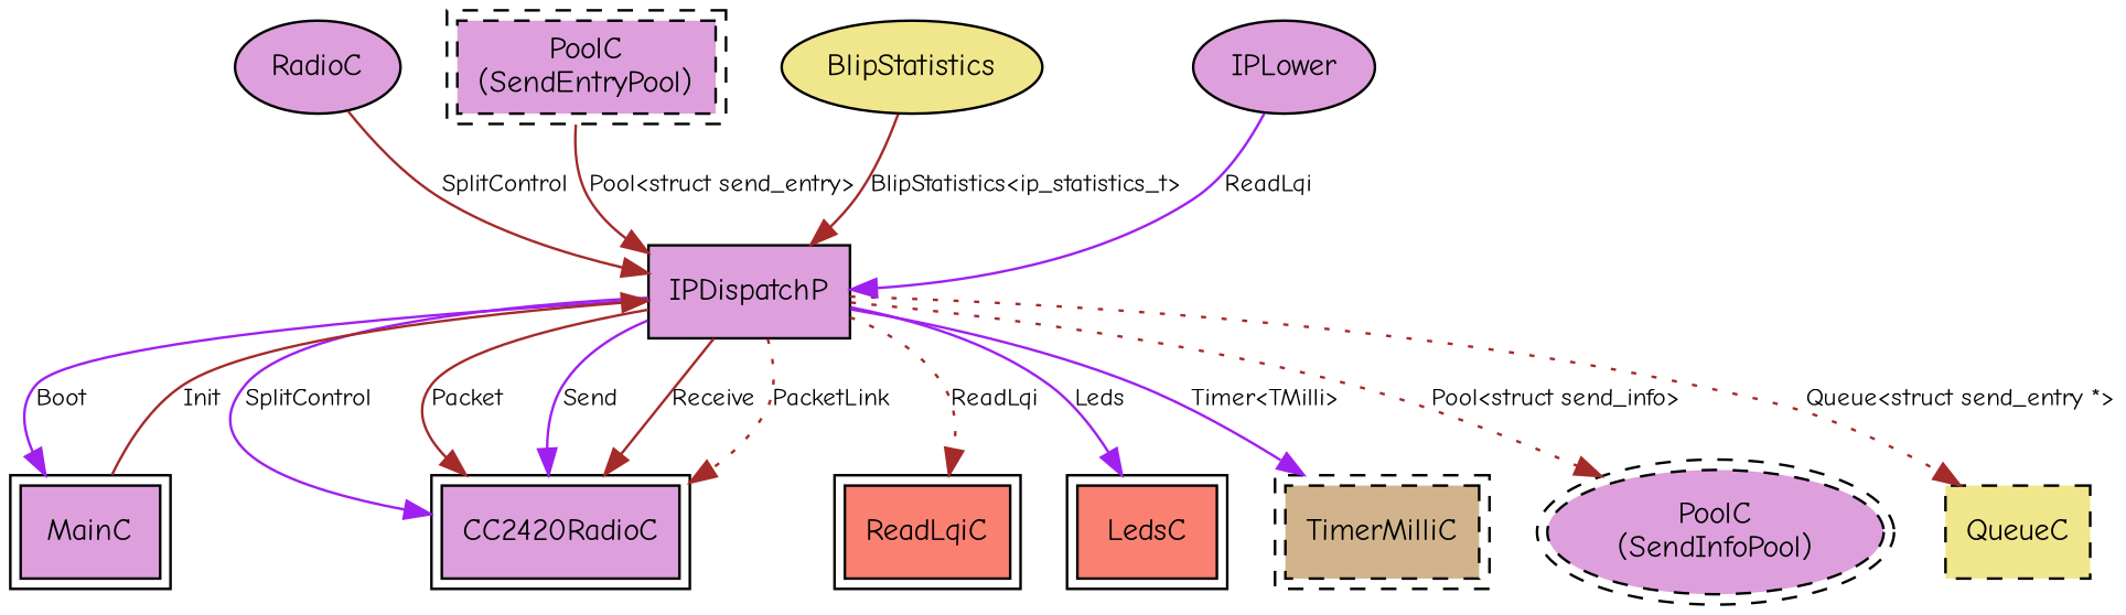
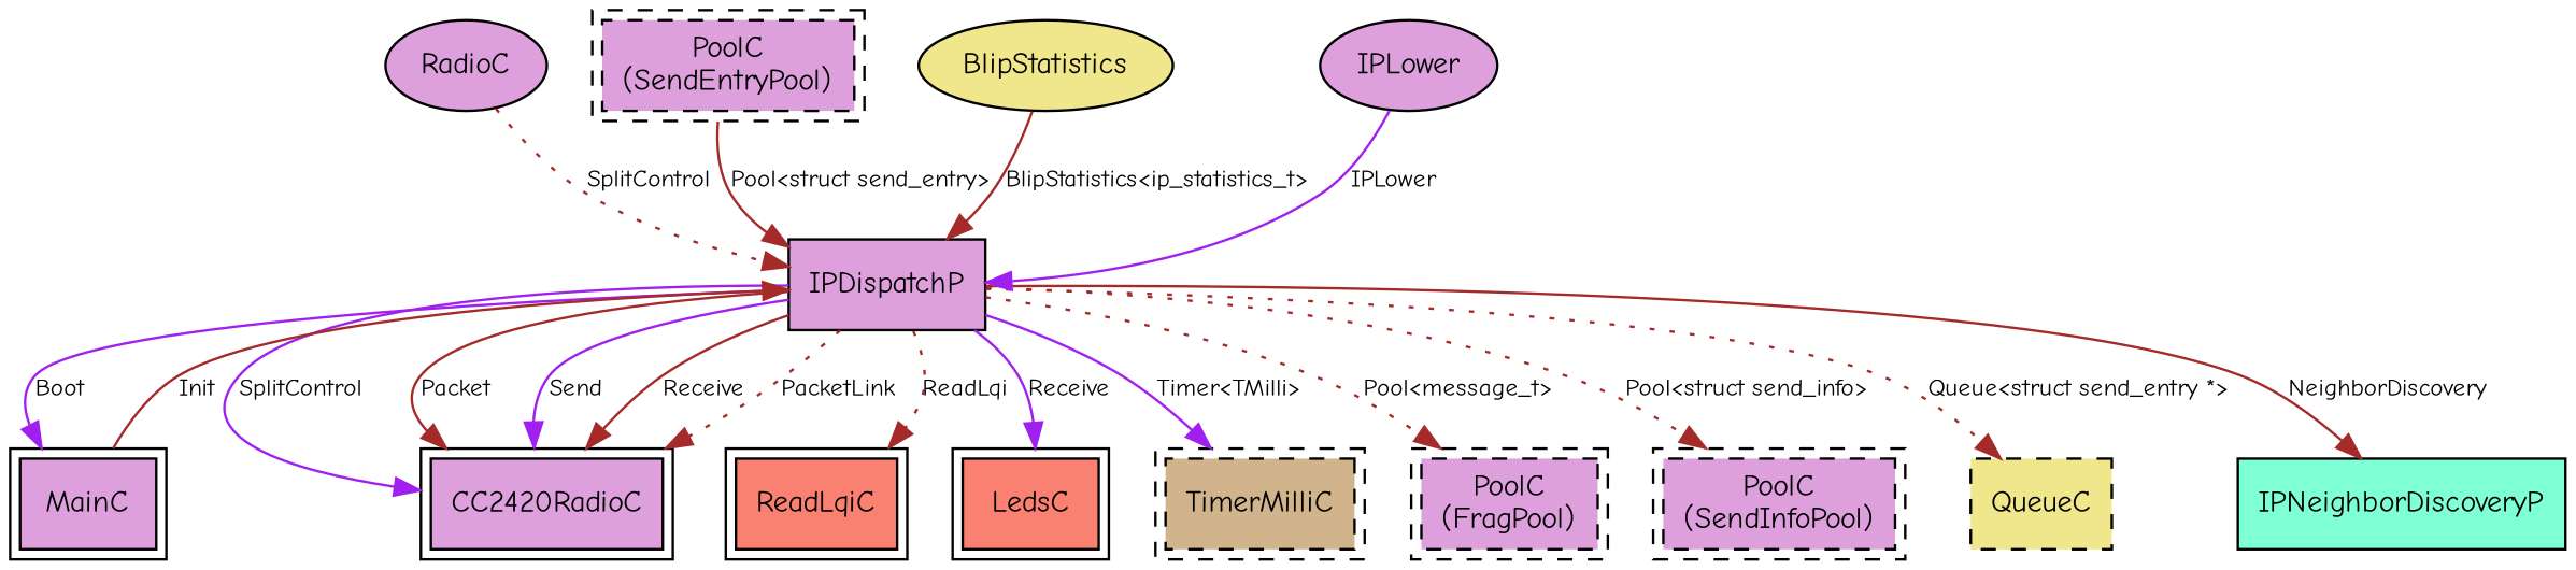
  digraph {
    fontname="Comic Neue"
    node [fillcolor=plum fontname="Comic Neue" fontsize=12 shape=box style=filled peripheries=2]
    edge [color=brown fontname="Comic Neue" fontsize=10 style=solid]
    n1 [label=RadioC shape=ellipse peripheries=""]
    IPDispatchP [peripheries=""]
    MainC
    CC2420RadioC
    ReadLqiC [fillcolor=salmon]
    LedsC [fillcolor=salmon]
    n7 [fillcolor=tan label=TimerMilliC style="dashed,filled"]
-   n9 [label="PoolC\n(SendInfoPool)" shape=ellipse style="dashed,filled"]
+   n8 [label="PoolC\n(FragPool)" style="dashed,filled"]
+   n9 [label="PoolC\n(SendInfoPool)" style="dashed,filled"]
    n10 [fillcolor=khaki label=QueueC style="dashed,filled" peripheries=""]
+   IPNeighborDiscoveryP [fillcolor=aquamarine peripheries=""]
    n12 [label="PoolC\n(SendEntryPool)" style="dashed,filled"]
    n13 [fillcolor=khaki label=BlipStatistics shape=ellipse peripheries=""]
    n14 [label=IPLower shape=ellipse peripheries=""]
-   n1 -> IPDispatchP [label=SplitControl]
+   n1 -> IPDispatchP [label=SplitControl style=dotted]
    IPDispatchP -> MainC [color=purple label=Boot]
    IPDispatchP -> CC2420RadioC [color=purple label=SplitControl]
    IPDispatchP -> CC2420RadioC [label=Packet]
    IPDispatchP -> CC2420RadioC [color=purple label=Send]
    IPDispatchP -> CC2420RadioC [label=Receive]
    IPDispatchP -> CC2420RadioC [label=PacketLink style=dotted]
    IPDispatchP -> ReadLqiC [label=ReadLqi style=dotted]
-   IPDispatchP -> LedsC [color=purple label=Leds]
+   IPDispatchP -> LedsC [color=purple label=Receive]
    IPDispatchP -> n7 [color=purple label="Timer<TMilli>"]
+   IPDispatchP -> n8 [label="Pool<message_t>" style=dotted]
    IPDispatchP -> n9 [label="Pool<struct send_info>" style=dotted]
    IPDispatchP -> n10 [label="Queue<struct send_entry *>" style=dotted]
+   IPDispatchP -> IPNeighborDiscoveryP [label=NeighborDiscovery]
    MainC -> IPDispatchP [label=Init]
    n12 -> IPDispatchP [label="Pool<struct send_entry>"]
    n13 -> IPDispatchP [label="BlipStatistics<ip_statistics_t>"]
-   n14 -> IPDispatchP [color=purple label=ReadLqi]
+   n14 -> IPDispatchP [color=purple label=IPLower]
  }
